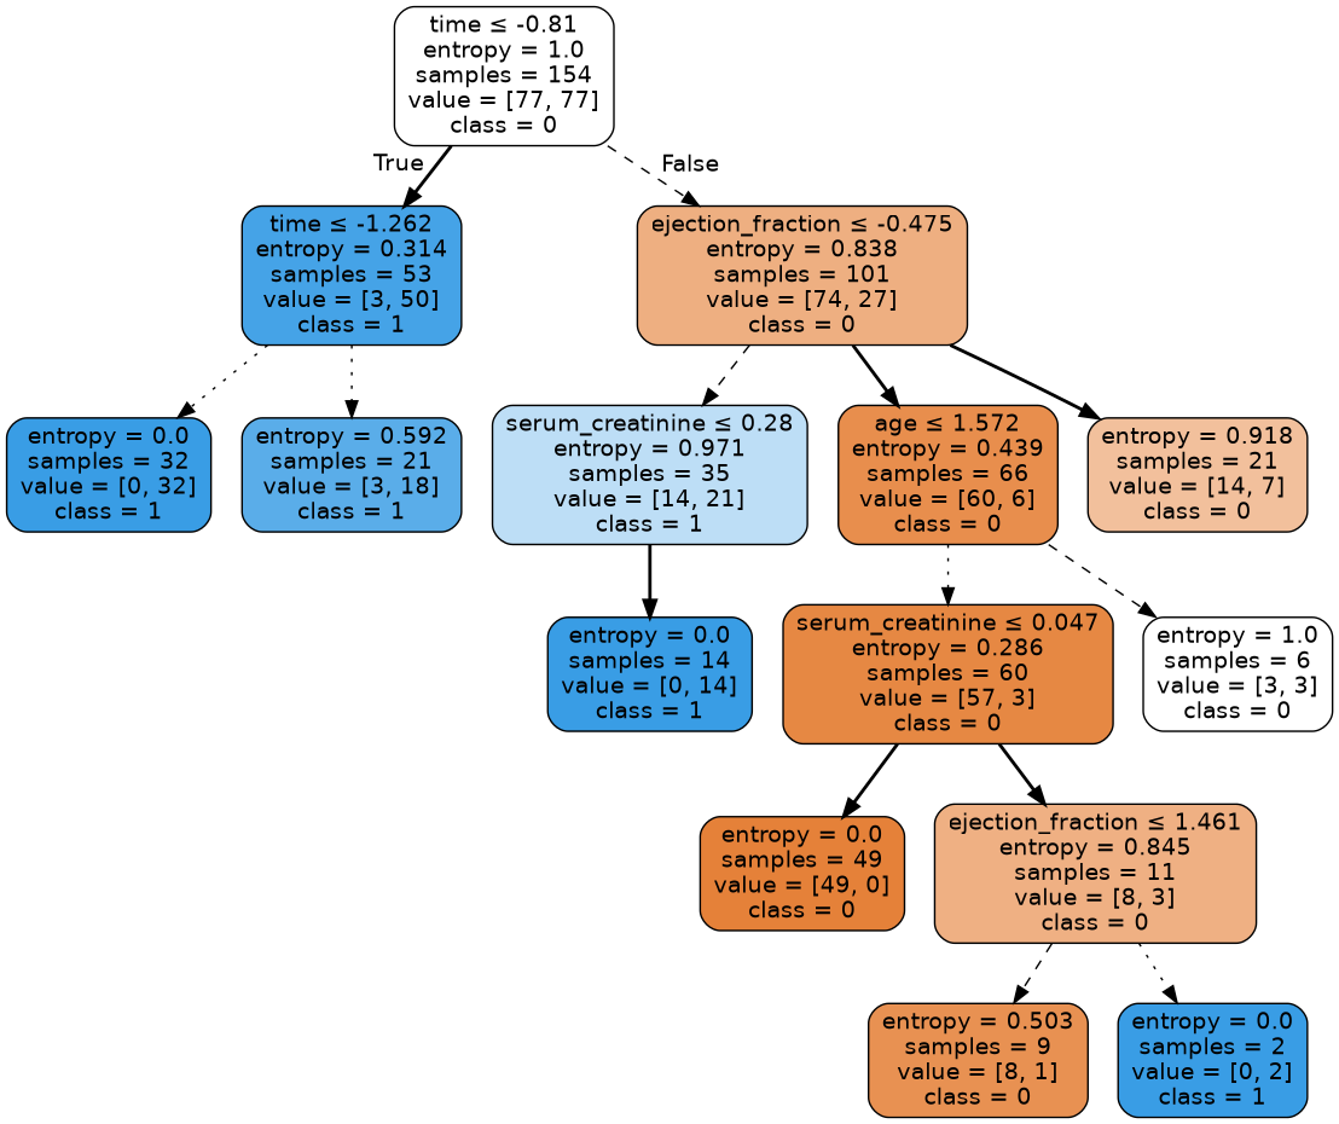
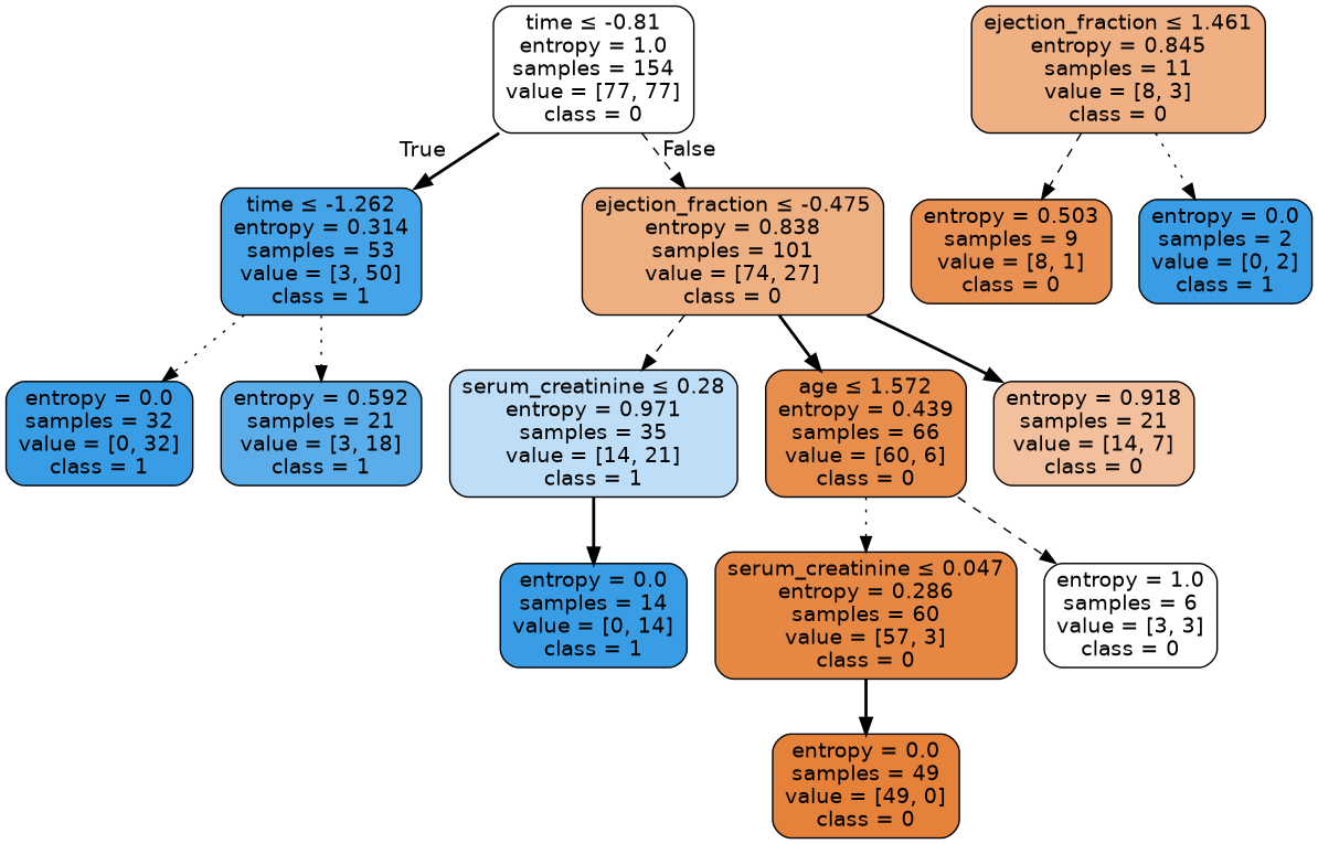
  digraph {
    node [color=black fillcolor="#399de5" fontname=helvetica shape=box style="filled, rounded"]
    edge [fontname=helvetica style=bold]
    n1 [fillcolor="#ffffff" label=<time &le; -0.81<br/>entropy = 1.0<br/>samples = 154<br/>value = [77, 77]<br/>class = 0>]
    n2 [fillcolor="#45a3e7" label=<time &le; -1.262<br/>entropy = 0.314<br/>samples = 53<br/>value = [3, 50]<br/>class = 1>]
    n3 [fillcolor="#eeaf81" label=<ejection_fraction &le; -0.475<br/>entropy = 0.838<br/>samples = 101<br/>value = [74, 27]<br/>class = 0>]
    n4 [label=<entropy = 0.0<br/>samples = 32<br/>value = [0, 32]<br/>class = 1>]
    n5 [fillcolor="#5aade9" label=<entropy = 0.592<br/>samples = 21<br/>value = [3, 18]<br/>class = 1>]
    n6 [fillcolor="#bddef6" label=<serum_creatinine &le; 0.28<br/>entropy = 0.971<br/>samples = 35<br/>value = [14, 21]<br/>class = 1>]
    n7 [fillcolor="#e88e4d" label=<age &le; 1.572<br/>entropy = 0.439<br/>samples = 66<br/>value = [60, 6]<br/>class = 0>]
    n8 [fillcolor="#f2c09c" label=<entropy = 0.918<br/>samples = 21<br/>value = [14, 7]<br/>class = 0>]
    n9 [label=<entropy = 0.0<br/>samples = 14<br/>value = [0, 14]<br/>class = 1>]
    n10 [fillcolor="#e68843" label=<serum_creatinine &le; 0.047<br/>entropy = 0.286<br/>samples = 60<br/>value = [57, 3]<br/>class = 0>]
    n11 [fillcolor="#ffffff" label=<entropy = 1.0<br/>samples = 6<br/>value = [3, 3]<br/>class = 0>]
    n12 [fillcolor="#e58139" label=<entropy = 0.0<br/>samples = 49<br/>value = [49, 0]<br/>class = 0>]
    n13 [fillcolor="#efb083" label=<ejection_fraction &le; 1.461<br/>entropy = 0.845<br/>samples = 11<br/>value = [8, 3]<br/>class = 0>]
    n14 [fillcolor="#e89152" label=<entropy = 0.503<br/>samples = 9<br/>value = [8, 1]<br/>class = 0>]
    n15 [label=<entropy = 0.0<br/>samples = 2<br/>value = [0, 2]<br/>class = 1>]
    n1 -> n2 [headlabel=True labelangle=45 labeldistance=2.5]
    n1 -> n3 [headlabel=False labelangle=-45 labeldistance=2.5 style=dashed]
    n2 -> n4 [style=dotted]
    n2 -> n5 [style=dotted]
    n3 -> n6 [style=dashed]
    n3 -> n7
    n3 -> n8
    n6 -> n9
    n7 -> n10 [style=dotted]
    n7 -> n11 [style=dashed]
    n10 -> n12
-   n10 -> n13
    n13 -> n14 [style=dashed]
    n13 -> n15 [style=dotted]
  }
